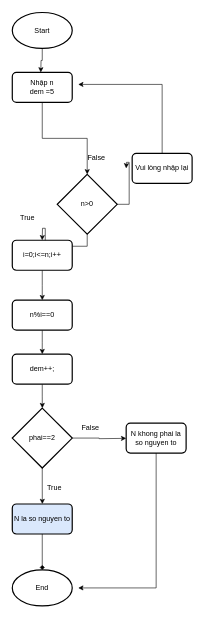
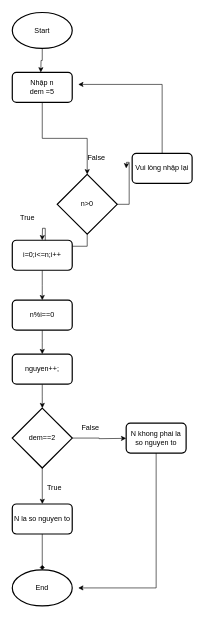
  <mxCell id="0" />
  <mxCell id="1" parent="0" />
  <mxCell id="2" style="edgeStyle=orthogonalEdgeStyle;rounded=0;orthogonalLoop=1;jettySize=auto;html=1;exitX=0.5;exitY=1;exitDx=0;exitDy=0;exitPerimeter=0;" edge="1" parent="1" source="3"><mxGeometry relative="1" as="geometry"><mxPoint x="67.529" y="120" as="targetPoint" /></mxGeometry></mxCell>
  <mxCell id="3" value="Start" style="strokeWidth=2;html=1;shape=mxgraph.flowchart.start_1;whiteSpace=wrap;" vertex="1" parent="1"><mxGeometry x="20" y="20" width="100" height="60" as="geometry" /></mxCell>
  <mxCell id="4" value="End" style="strokeWidth=2;html=1;shape=mxgraph.flowchart.start_1;whiteSpace=wrap;" vertex="1" parent="1"><mxGeometry x="20" y="950" width="100" height="60" as="geometry" /></mxCell>
  <mxCell id="5" style="edgeStyle=orthogonalEdgeStyle;rounded=0;orthogonalLoop=1;jettySize=auto;html=1;exitX=0.5;exitY=1;exitDx=0;exitDy=0;" edge="1" parent="1" source="6" target="9"><mxGeometry relative="1" as="geometry"><mxPoint x="69.882" y="230" as="targetPoint" /></mxGeometry></mxCell>
  <mxCell id="6" value="Nhập n&lt;div&gt;dem =5&lt;/div&gt;" style="rounded=1;whiteSpace=wrap;html=1;absoluteArcSize=1;arcSize=14;strokeWidth=2;" vertex="1" parent="1"><mxGeometry x="20" y="120" width="100" height="50" as="geometry" /></mxCell>
  <mxCell id="7" style="edgeStyle=orthogonalEdgeStyle;rounded=0;orthogonalLoop=1;jettySize=auto;html=1;exitX=1;exitY=0.5;exitDx=0;exitDy=0;exitPerimeter=0;" edge="1" parent="1" source="9"><mxGeometry relative="1" as="geometry"><mxPoint x="210" y="280" as="targetPoint" /></mxGeometry></mxCell>
  <mxCell id="8" style="edgeStyle=orthogonalEdgeStyle;rounded=0;orthogonalLoop=1;jettySize=auto;html=1;exitX=0.5;exitY=1;exitDx=0;exitDy=0;exitPerimeter=0;" edge="1" parent="1" source="9"><mxGeometry relative="1" as="geometry"><mxPoint x="69.882" y="400" as="targetPoint" /></mxGeometry></mxCell>
  <mxCell id="9" value="n&amp;gt;0" style="strokeWidth=2;html=1;shape=mxgraph.flowchart.decision;whiteSpace=wrap;" vertex="1" parent="1"><mxGeometry x="95.002" y="290" width="100" height="100" as="geometry" /></mxCell>
  <mxCell id="10" value="False" style="text;html=1;align=center;verticalAlign=middle;resizable=0;points=[];autosize=1;strokeColor=none;fillColor=none;" vertex="1" parent="1"><mxGeometry x="135" y="248" width="50" height="30" as="geometry" /></mxCell>
  <mxCell id="11" value="True" style="text;html=1;align=center;verticalAlign=middle;resizable=0;points=[];autosize=1;strokeColor=none;fillColor=none;" vertex="1" parent="1"><mxGeometry x="20" y="348" width="50" height="30" as="geometry" /></mxCell>
  <mxCell id="12" style="edgeStyle=orthogonalEdgeStyle;rounded=0;orthogonalLoop=1;jettySize=auto;html=1;exitX=0.5;exitY=0;exitDx=0;exitDy=0;" edge="1" parent="1" source="13"><mxGeometry relative="1" as="geometry"><mxPoint x="130" y="140" as="targetPoint" /><Array as="points"><mxPoint x="270" y="140" /></Array></mxGeometry></mxCell>
  <mxCell id="13" value="Vui lòng nhập lại" style="rounded=1;whiteSpace=wrap;html=1;absoluteArcSize=1;arcSize=14;strokeWidth=2;" vertex="1" parent="1"><mxGeometry x="220" y="255" width="100" height="50" as="geometry" /></mxCell>
  <mxCell id="14" style="edgeStyle=orthogonalEdgeStyle;rounded=0;orthogonalLoop=1;jettySize=auto;html=1;exitX=0.5;exitY=1;exitDx=0;exitDy=0;" edge="1" parent="1" source="15"><mxGeometry relative="1" as="geometry"><mxPoint x="70" y="500" as="targetPoint" /></mxGeometry></mxCell>
  <mxCell id="15" value="i=0;i&amp;lt;=n;i++" style="rounded=1;whiteSpace=wrap;html=1;absoluteArcSize=1;arcSize=14;strokeWidth=2;" vertex="1" parent="1"><mxGeometry x="20" y="400" width="100" height="50" as="geometry" /></mxCell>
  <mxCell id="16" style="edgeStyle=orthogonalEdgeStyle;rounded=0;orthogonalLoop=1;jettySize=auto;html=1;exitX=0.5;exitY=1;exitDx=0;exitDy=0;" edge="1" parent="1" source="17"><mxGeometry relative="1" as="geometry"><mxPoint x="70" y="590" as="targetPoint" /></mxGeometry></mxCell>
  <mxCell id="17" value="n%i==0" style="rounded=1;whiteSpace=wrap;html=1;absoluteArcSize=1;arcSize=14;strokeWidth=2;" vertex="1" parent="1"><mxGeometry x="20" y="500" width="100" height="50" as="geometry" /></mxCell>
  <mxCell id="18" style="edgeStyle=orthogonalEdgeStyle;rounded=0;orthogonalLoop=1;jettySize=auto;html=1;exitX=0.5;exitY=1;exitDx=0;exitDy=0;" edge="1" parent="1" source="19"><mxGeometry relative="1" as="geometry"><mxPoint x="70.091" y="680" as="targetPoint" /></mxGeometry></mxCell>
- <mxCell id="19" value="dem++;" style="rounded=1;whiteSpace=wrap;html=1;absoluteArcSize=1;arcSize=14;strokeWidth=2;" vertex="1" parent="1"><mxGeometry x="20" y="590" width="100" height="50" as="geometry" /></mxCell>
+ <mxCell id="19" value="nguyen++;" style="rounded=1;whiteSpace=wrap;html=1;absoluteArcSize=1;arcSize=14;strokeWidth=2;" vertex="1" parent="1"><mxGeometry x="20" y="590" width="100" height="50" as="geometry" /></mxCell>
  <mxCell id="20" style="edgeStyle=orthogonalEdgeStyle;rounded=0;orthogonalLoop=1;jettySize=auto;html=1;exitX=1;exitY=0.5;exitDx=0;exitDy=0;exitPerimeter=0;" edge="1" parent="1" source="22"><mxGeometry relative="1" as="geometry"><mxPoint x="210" y="730.455" as="targetPoint" /></mxGeometry></mxCell>
  <mxCell id="21" style="edgeStyle=orthogonalEdgeStyle;rounded=0;orthogonalLoop=1;jettySize=auto;html=1;exitX=0.5;exitY=1;exitDx=0;exitDy=0;exitPerimeter=0;" edge="1" parent="1" source="22"><mxGeometry relative="1" as="geometry"><mxPoint x="70.091" y="840" as="targetPoint" /></mxGeometry></mxCell>
- <mxCell id="22" value="phai==2" style="strokeWidth=2;html=1;shape=mxgraph.flowchart.decision;whiteSpace=wrap;" vertex="1" parent="1"><mxGeometry x="20.002" y="680" width="100" height="100" as="geometry" /></mxCell>
- <mxCell id="23" value="N la so nguyen to" style="rounded=1;whiteSpace=wrap;html=1;absoluteArcSize=1;arcSize=14;strokeWidth=2;fillColor=#dae8fc;" vertex="1" parent="1"><mxGeometry x="20" y="840" width="100" height="50" as="geometry" /></mxCell>
+ <mxCell id="22" value="dem==2" style="strokeWidth=2;html=1;shape=mxgraph.flowchart.decision;whiteSpace=wrap;" vertex="1" parent="1"><mxGeometry x="20.002" y="680" width="100" height="100" as="geometry" /></mxCell>
+ <mxCell id="23" value="N la so nguyen to" style="rounded=1;whiteSpace=wrap;html=1;absoluteArcSize=1;arcSize=14;strokeWidth=2;" vertex="1" parent="1"><mxGeometry x="20" y="840" width="100" height="50" as="geometry" /></mxCell>
  <mxCell id="24" style="edgeStyle=orthogonalEdgeStyle;rounded=0;orthogonalLoop=1;jettySize=auto;html=1;exitX=0.5;exitY=1;exitDx=0;exitDy=0;" edge="1" parent="1" source="25"><mxGeometry relative="1" as="geometry"><mxPoint x="130" y="980" as="targetPoint" /><Array as="points"><mxPoint x="260" y="980" /></Array></mxGeometry></mxCell>
  <mxCell id="25" value="N khong phai la so nguyen to" style="rounded=1;whiteSpace=wrap;html=1;absoluteArcSize=1;arcSize=14;strokeWidth=2;" vertex="1" parent="1"><mxGeometry x="210" y="705" width="100" height="50" as="geometry" /></mxCell>
  <mxCell id="26" style="edgeStyle=orthogonalEdgeStyle;rounded=0;orthogonalLoop=1;jettySize=auto;html=1;exitX=0.5;exitY=1;exitDx=0;exitDy=0;entryX=0.5;entryY=0;entryDx=0;entryDy=0;entryPerimeter=0;endArrow=diamond;" edge="1" parent="1" source="23" target="4"><mxGeometry relative="1" as="geometry" /></mxCell>
  <mxCell id="27" value="False" style="text;html=1;align=center;verticalAlign=middle;resizable=0;points=[];autosize=1;strokeColor=none;fillColor=none;" vertex="1" parent="1"><mxGeometry x="125" y="698" width="50" height="30" as="geometry" /></mxCell>
  <mxCell id="28" value="True" style="text;html=1;align=center;verticalAlign=middle;resizable=0;points=[];autosize=1;strokeColor=none;fillColor=none;" vertex="1" parent="1"><mxGeometry x="65" y="798" width="50" height="30" as="geometry" /></mxCell>
